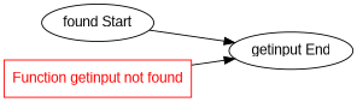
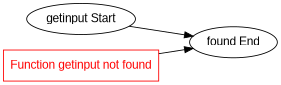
  digraph {
    rankdir=LR
    node [fontname=Arial shape=ellipse]
    edge [fontname=Arial]
-   n1 [label="found Start"]
-   n2 [label="getinput End"]
+   n1 [label="getinput Start"]
+   n2 [label="found End"]
    n3 [color=red fontcolor=red label="Function getinput not found" shape=box]
    n1 -> n2
    n3 -> n2
  }
